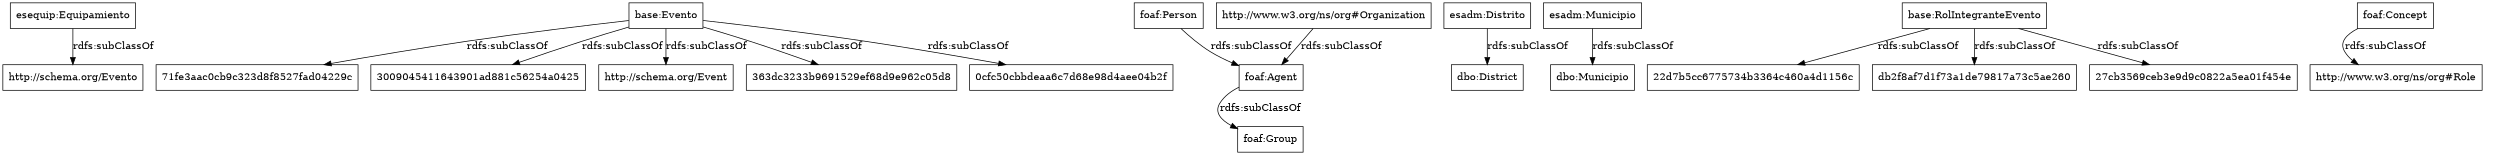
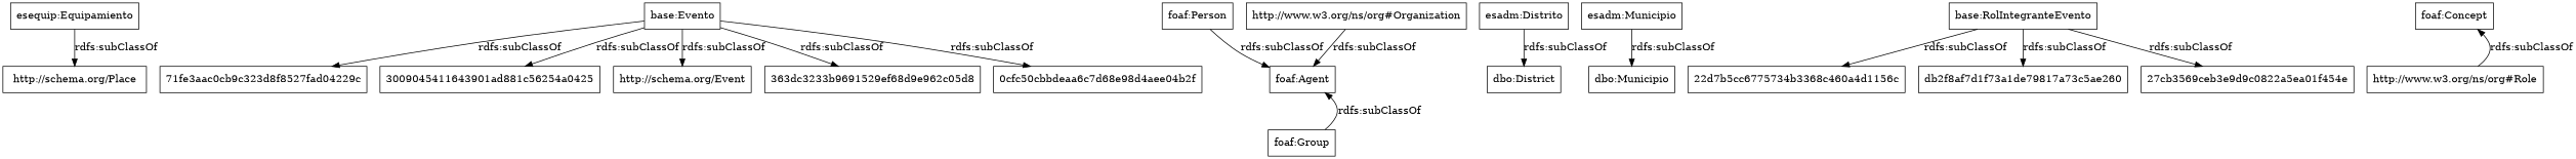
  digraph {
    rankdir=TB
    node [color=black shape=rectangle]
    "esequip:Equipamiento"
-   "http://schema.org/Place" [label="http://schema.org/Evento"]
+   "http://schema.org/Place"
    "base:Evento"
    "71fe3aac0cb9c323d8f8527fad04229c"
    "3009045411643901ad881c56254a0425"
    "http://schema.org/Event"
    n7 [label="363dc3233b9691529ef68d9e962c05d8"]
    "0cfc50cbbdeaa6c7d68e98d4aee04b2f"
    "foaf:Person"
    "foaf:Agent"
    "esadm:Distrito"
    "dbo:District"
    n13 [label="dbo:Municipio"]
    "foaf:Group"
    "base:RolIntegranteEvento"
-   "22d7b5cc6775734b3368c460a4d1156c" [label="22d7b5cc6775734b3364c460a4d1156c"]
+   "22d7b5cc6775734b3368c460a4d1156c"
    db2f8af7d1f73a1de79817a73c5ae260
    "27cb3569ceb3e9d9c0822a5ea01f454e"
    "esadm:Municipio"
    "http://www.w3.org/ns/org#Organization"
    n21 [label="foaf:Concept"]
    "http://www.w3.org/ns/org#Role"
    "esequip:Equipamiento" -> "http://schema.org/Place" [label="rdfs:subClassOf"]
    "base:Evento" -> "71fe3aac0cb9c323d8f8527fad04229c" [label="rdfs:subClassOf"]
    "base:Evento" -> "3009045411643901ad881c56254a0425" [label="rdfs:subClassOf"]
    "base:Evento" -> "http://schema.org/Event" [label="rdfs:subClassOf"]
    "base:Evento" -> n7 [label="rdfs:subClassOf"]
    "base:Evento" -> "0cfc50cbbdeaa6c7d68e98d4aee04b2f" [label="rdfs:subClassOf"]
    "foaf:Person" -> "foaf:Agent" [label="rdfs:subClassOf"]
    "esadm:Distrito" -> "dbo:District" [label="rdfs:subClassOf"]
-   "foaf:Agent" -> "foaf:Group" [label="rdfs:subClassOf"]
+   "foaf:Group" -> "foaf:Agent" [label="rdfs:subClassOf"]
    "base:RolIntegranteEvento" -> "22d7b5cc6775734b3368c460a4d1156c" [label="rdfs:subClassOf"]
    "base:RolIntegranteEvento" -> db2f8af7d1f73a1de79817a73c5ae260 [label="rdfs:subClassOf"]
    "base:RolIntegranteEvento" -> "27cb3569ceb3e9d9c0822a5ea01f454e" [label="rdfs:subClassOf"]
    "esadm:Municipio" -> n13 [label="rdfs:subClassOf"]
    "http://www.w3.org/ns/org#Organization" -> "foaf:Agent" [label="rdfs:subClassOf"]
-   n21 -> "http://www.w3.org/ns/org#Role" [label="rdfs:subClassOf"]
+   "http://www.w3.org/ns/org#Role" -> n21 [label="rdfs:subClassOf"]
  }
